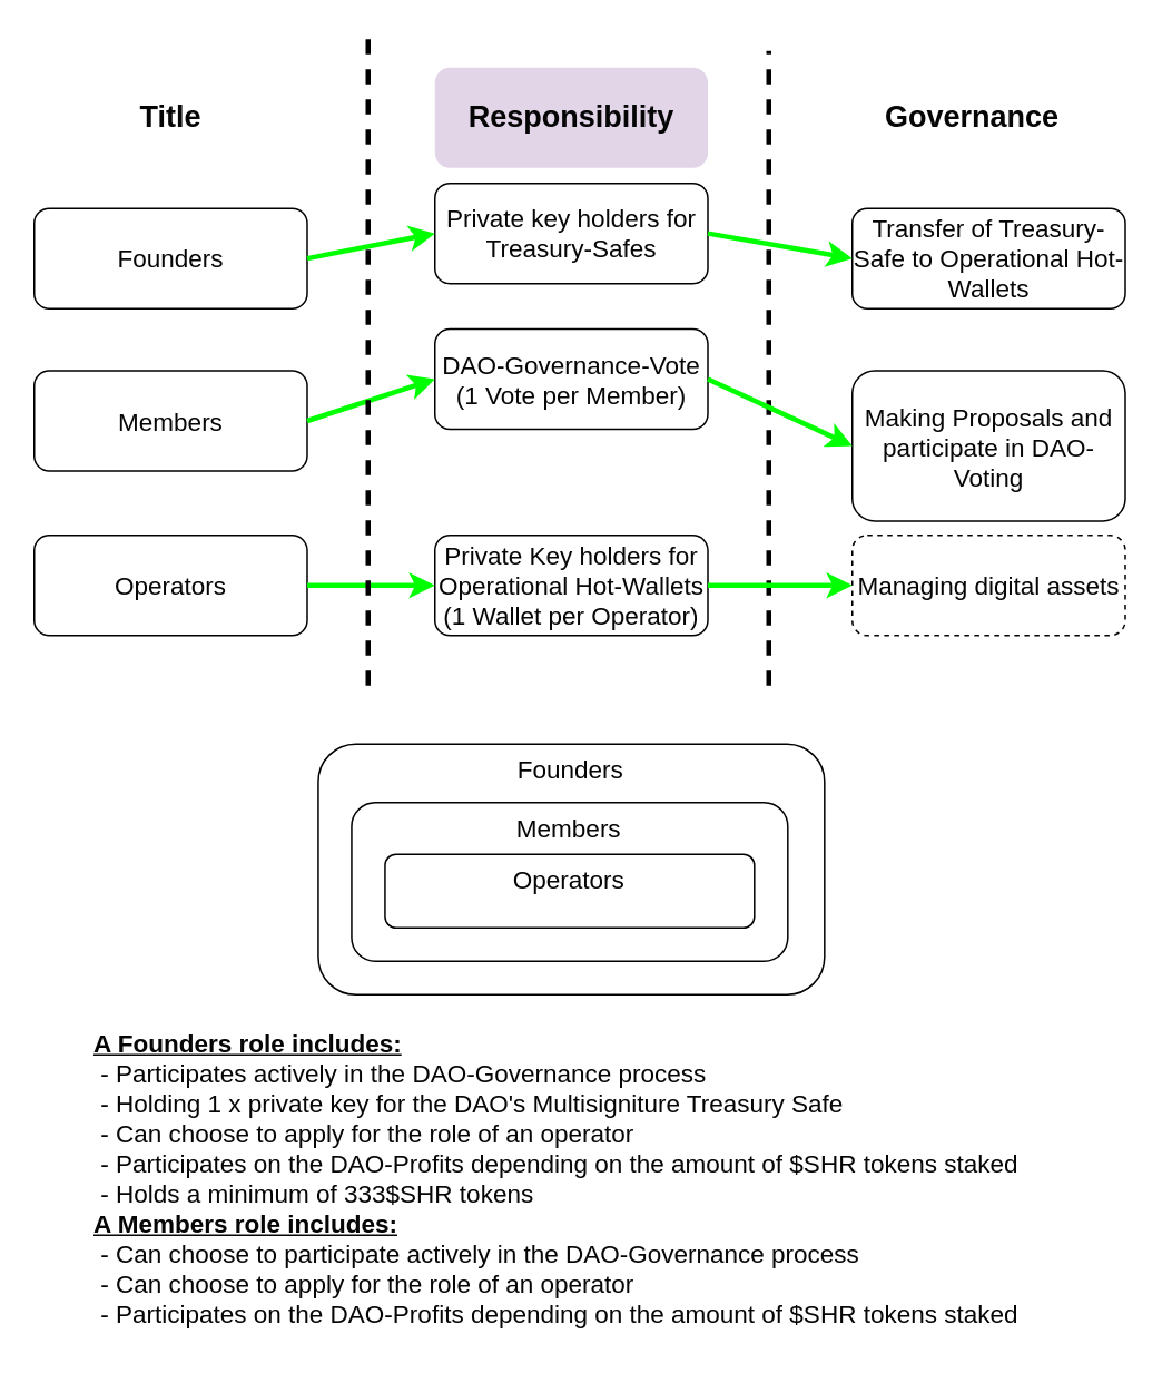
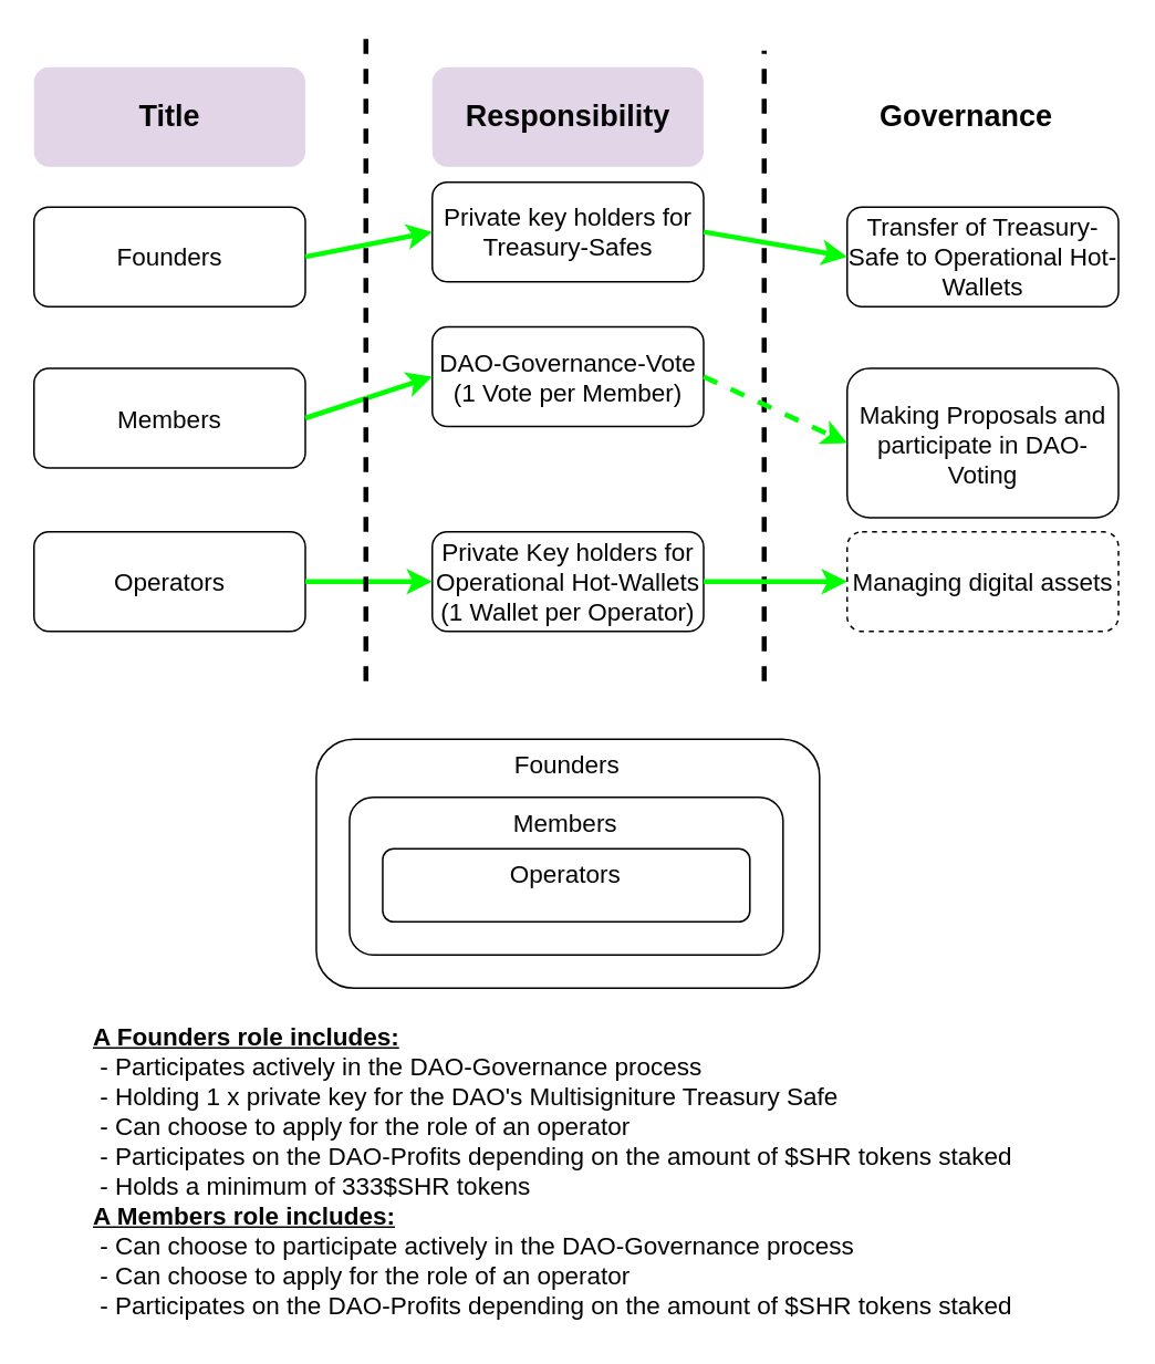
  <mxCell id="0" />
  <mxCell id="1" parent="0" />
  <mxCell id="2" value="Founders" style="rounded=1;whiteSpace=wrap;html=1;fontSize=15;fontColor=#050505;" parent="1" vertex="1"><mxGeometry x="20" y="124.25" width="163.5" height="60" as="geometry" /></mxCell>
  <mxCell id="3" value="Members" style="rounded=1;whiteSpace=wrap;html=1;fontSize=15;fontColor=#050505;" parent="1" vertex="1"><mxGeometry x="20" y="221.5" width="163.5" height="60" as="geometry" /></mxCell>
  <mxCell id="4" value="Operators" style="rounded=1;whiteSpace=wrap;html=1;fontSize=15;fontColor=#050505;" parent="1" vertex="1"><mxGeometry x="20" y="320" width="163.5" height="60" as="geometry" /></mxCell>
  <mxCell id="5" value="Private key holders for Treasury-Safes" style="rounded=1;whiteSpace=wrap;html=1;fontSize=15;fontColor=#050505;" parent="1" vertex="1"><mxGeometry x="260" y="109.25" width="163.5" height="60" as="geometry" /></mxCell>
  <mxCell id="6" value="DAO-Governance-Vote (1 Vote per Member)" style="rounded=1;whiteSpace=wrap;html=1;fontSize=15;fontColor=#050505;" parent="1" vertex="1"><mxGeometry x="260" y="196.5" width="163.5" height="60" as="geometry" /></mxCell>
  <mxCell id="7" value="Private Key holders for Operational Hot-Wallets (1 Wallet per Operator)" style="rounded=1;whiteSpace=wrap;html=1;fontSize=15;fontColor=#050505;" parent="1" vertex="1"><mxGeometry x="260" y="320" width="163.5" height="60" as="geometry" /></mxCell>
  <mxCell id="8" value="" style="endArrow=classic;startArrow=none;html=1;rounded=0;entryX=0;entryY=0.5;entryDx=0;entryDy=0;exitX=1;exitY=0.5;exitDx=0;exitDy=0;fontColor=#050505;strokeColor=#00FF00;strokeWidth=3;startFill=0;fontSize=15;" parent="1" source="4" target="7" edge="1"><mxGeometry width="50" height="50" relative="1" as="geometry"><mxPoint x="1126.75" y="194.25" as="sourcePoint" /><mxPoint x="1113.5" y="291.5" as="targetPoint" /></mxGeometry></mxCell>
  <mxCell id="9" value="" style="endArrow=classic;startArrow=none;html=1;rounded=0;entryX=0;entryY=0.5;entryDx=0;entryDy=0;exitX=1;exitY=0.5;exitDx=0;exitDy=0;fontColor=#050505;strokeColor=#00FF00;strokeWidth=3;startFill=0;fontSize=15;" parent="1" source="3" target="6" edge="1"><mxGeometry width="50" height="50" relative="1" as="geometry"><mxPoint x="1136.75" y="204.25" as="sourcePoint" /><mxPoint x="1123.5" y="301.5" as="targetPoint" /></mxGeometry></mxCell>
  <mxCell id="10" value="" style="endArrow=classic;startArrow=none;html=1;rounded=0;entryX=0;entryY=0.5;entryDx=0;entryDy=0;exitX=1;exitY=0.5;exitDx=0;exitDy=0;fontColor=#050505;strokeColor=#00FF00;strokeWidth=3;startFill=0;fontSize=15;" parent="1" source="2" target="5" edge="1"><mxGeometry width="50" height="50" relative="1" as="geometry"><mxPoint x="1146.75" y="214.25" as="sourcePoint" /><mxPoint x="1133.5" y="311.5" as="targetPoint" /></mxGeometry></mxCell>
  <mxCell id="11" value="" style="endArrow=none;dashed=1;html=1;rounded=0;fontSize=14;strokeWidth=3;" parent="1" edge="1"><mxGeometry width="50" height="50" relative="1" as="geometry"><mxPoint x="220" y="410" as="sourcePoint" /><mxPoint x="220" y="20" as="targetPoint" /></mxGeometry></mxCell>
  <mxCell id="12" value="" style="endArrow=none;dashed=1;html=1;rounded=0;strokeWidth=3;" parent="1" edge="1"><mxGeometry width="50" height="50" relative="1" as="geometry"><mxPoint x="460" y="410" as="sourcePoint" /><mxPoint x="460" y="30" as="targetPoint" /></mxGeometry></mxCell>
- <mxCell id="13" value="Title" style="rounded=1;whiteSpace=wrap;html=1;fontSize=18;fontColor=#050505;strokeColor=none;fontStyle=1" parent="1" vertex="1"><mxGeometry x="20" y="40" width="163.5" height="60" as="geometry" /></mxCell>
+ <mxCell id="13" value="Title" style="rounded=1;whiteSpace=wrap;html=1;fontSize=18;fontColor=#050505;strokeColor=none;fontStyle=1;fillColor=#e1d5e7;" parent="1" vertex="1"><mxGeometry x="20" y="40" width="163.5" height="60" as="geometry" /></mxCell>
  <mxCell id="14" value="Responsibility" style="rounded=1;whiteSpace=wrap;html=1;fontSize=18;fontColor=#050505;strokeColor=none;fontStyle=1;fillColor=#e1d5e7;" parent="1" vertex="1"><mxGeometry x="260" y="40" width="163.5" height="60" as="geometry" /></mxCell>
  <mxCell id="15" value="Governance" style="rounded=1;whiteSpace=wrap;html=1;fontSize=18;fontColor=#050505;strokeColor=none;fontStyle=1" parent="1" vertex="1"><mxGeometry x="500" y="40" width="163.5" height="60" as="geometry" /></mxCell>
  <mxCell id="16" value="Transfer of Treasury-Safe to Operational Hot-Wallets" style="rounded=1;whiteSpace=wrap;html=1;fontSize=15;fontColor=#050505;" parent="1" vertex="1"><mxGeometry x="510" y="124.25" width="163.5" height="60" as="geometry" /></mxCell>
  <mxCell id="17" value="Making Proposals and participate in DAO-Voting" style="rounded=1;whiteSpace=wrap;html=1;fontSize=15;fontColor=#050505;" parent="1" vertex="1"><mxGeometry x="510" y="221.5" width="163.5" height="90" as="geometry" /></mxCell>
  <mxCell id="18" value="Managing digital assets" style="rounded=1;whiteSpace=wrap;html=1;fontSize=15;fontColor=#050505;dashed=1;" parent="1" vertex="1"><mxGeometry x="510" y="320" width="163.5" height="60" as="geometry" /></mxCell>
  <mxCell id="19" value="" style="endArrow=classic;startArrow=none;html=1;rounded=0;entryX=0;entryY=0.5;entryDx=0;entryDy=0;exitX=1;exitY=0.5;exitDx=0;exitDy=0;fontColor=#050505;strokeColor=#00FF00;strokeWidth=3;startFill=0;fontSize=15;" parent="1" source="5" target="16" edge="1"><mxGeometry width="50" height="50" relative="1" as="geometry"><mxPoint x="193.5" y="164.25" as="sourcePoint" /><mxPoint x="270" y="164.25" as="targetPoint" /></mxGeometry></mxCell>
- <mxCell id="20" value="" style="endArrow=classic;startArrow=none;html=1;rounded=0;entryX=0;entryY=0.5;entryDx=0;entryDy=0;exitX=1;exitY=0.5;exitDx=0;exitDy=0;fontColor=#050505;strokeColor=#00FF00;strokeWidth=3;startFill=0;fontSize=15;" parent="1" source="6" target="17" edge="1"><mxGeometry width="50" height="50" relative="1" as="geometry"><mxPoint x="433.5" y="164.25" as="sourcePoint" /><mxPoint x="520" y="164.25" as="targetPoint" /></mxGeometry></mxCell>
+ <mxCell id="20" value="" style="endArrow=classic;startArrow=none;html=1;rounded=0;entryX=0;entryY=0.5;entryDx=0;entryDy=0;exitX=1;exitY=0.5;exitDx=0;exitDy=0;fontColor=#050505;strokeColor=#00FF00;strokeWidth=3;startFill=0;fontSize=15;dashed=1;" parent="1" source="6" target="17" edge="1"><mxGeometry width="50" height="50" relative="1" as="geometry"><mxPoint x="433.5" y="164.25" as="sourcePoint" /><mxPoint x="520" y="164.25" as="targetPoint" /></mxGeometry></mxCell>
  <mxCell id="21" value="" style="endArrow=classic;startArrow=none;html=1;rounded=0;entryX=0;entryY=0.5;entryDx=0;entryDy=0;exitX=1;exitY=0.5;exitDx=0;exitDy=0;fontColor=#050505;strokeColor=#00FF00;strokeWidth=3;startFill=0;fontSize=15;" parent="1" source="7" target="18" edge="1"><mxGeometry width="50" height="50" relative="1" as="geometry"><mxPoint x="443.5" y="174.25" as="sourcePoint" /><mxPoint x="530" y="174.25" as="targetPoint" /></mxGeometry></mxCell>
  <mxCell id="22" value="Founders" style="rounded=1;whiteSpace=wrap;html=1;fontSize=15;fontColor=#050505;verticalAlign=top;" parent="1" vertex="1"><mxGeometry x="190.13" y="445" width="303.25" height="150" as="geometry" /></mxCell>
  <mxCell id="23" value="Members" style="rounded=1;whiteSpace=wrap;html=1;fontSize=15;fontColor=#050505;verticalAlign=top;" parent="1" vertex="1"><mxGeometry x="210.13" y="480" width="261.25" height="95" as="geometry" /></mxCell>
  <mxCell id="24" value="Operators" style="rounded=1;whiteSpace=wrap;html=1;fontSize=15;fontColor=#050505;verticalAlign=top;" parent="1" vertex="1"><mxGeometry x="230.13" y="511" width="221.25" height="44" as="geometry" /></mxCell>
  <mxCell id="25" value="&lt;b&gt;&lt;u&gt;&lt;span style=&quot;background-color: initial;&quot;&gt;A Founders role includes:&lt;/span&gt;&lt;br&gt;&lt;/u&gt;&lt;/b&gt;&lt;div style=&quot;&quot;&gt;&lt;span style=&quot;background-color: initial;&quot;&gt;&lt;span style=&quot;white-space: pre;&quot;&gt; &lt;/span&gt;- Participates actively in the DAO-Governance process&lt;br&gt;&lt;/span&gt;&lt;/div&gt;&lt;div style=&quot;&quot;&gt;&lt;span style=&quot;background-color: initial;&quot;&gt;&lt;span style=&quot;white-space: pre;&quot;&gt; &lt;/span&gt;- Holding 1 x private key for the DAO's Multisigniture Treasury Safe&lt;br&gt;&lt;/span&gt;&lt;/div&gt;&lt;div style=&quot;&quot;&gt;&lt;span style=&quot;background-color: initial;&quot;&gt;&lt;span style=&quot;white-space: pre;&quot;&gt; &lt;/span&gt;- Can choose to apply for the role of an operator&lt;br&gt;&lt;/span&gt;&lt;/div&gt;&lt;div style=&quot;&quot;&gt;&lt;span style=&quot;background-color: initial;&quot;&gt;&lt;span style=&quot;white-space: pre;&quot;&gt; &lt;/span&gt;- Participates on the DAO-Profits depending on the amount of $SHR tokens staked&lt;br&gt;&lt;/span&gt;&lt;/div&gt;&lt;div style=&quot;&quot;&gt;&lt;span style=&quot;background-color: initial;&quot;&gt;&lt;span style=&quot;white-space: pre;&quot;&gt; &lt;/span&gt;- Holds a minimum of 333$SHR tokens&lt;br&gt;&lt;/span&gt;&lt;/div&gt;&lt;div style=&quot;&quot;&gt;&lt;span style=&quot;background-color: initial;&quot;&gt;&lt;b&gt;&lt;u&gt;A Members role includes:&lt;/u&gt;&lt;/b&gt;&lt;/span&gt;&lt;/div&gt;&lt;div style=&quot;&quot;&gt;&lt;span style=&quot;background-color: initial;&quot;&gt;&lt;span style=&quot;white-space: pre;&quot;&gt; &lt;/span&gt;- Can choose to participate actively in the DAO-Governance process&lt;br&gt;&lt;/span&gt;&lt;/div&gt;&lt;div style=&quot;&quot;&gt;&lt;span style=&quot;background-color: initial;&quot;&gt;&lt;span style=&quot;white-space: pre;&quot;&gt; &lt;/span&gt;- Can choose to apply for the role of an operator&lt;/span&gt;&lt;/div&gt;&lt;div style=&quot;&quot;&gt;&lt;span style=&quot;background-color: initial;&quot;&gt;&lt;span style=&quot;white-space: pre;&quot;&gt; &lt;/span&gt;- Participates on the DAO-Profits depending on the amount of $SHR tokens staked&lt;br&gt;&lt;/span&gt;&lt;/div&gt;" style="rounded=1;whiteSpace=wrap;html=1;fontSize=15;fontColor=#050505;align=left;strokeColor=none;" parent="1" vertex="1"><mxGeometry x="53.75" y="610" width="609.75" height="190" as="geometry" /></mxCell>
